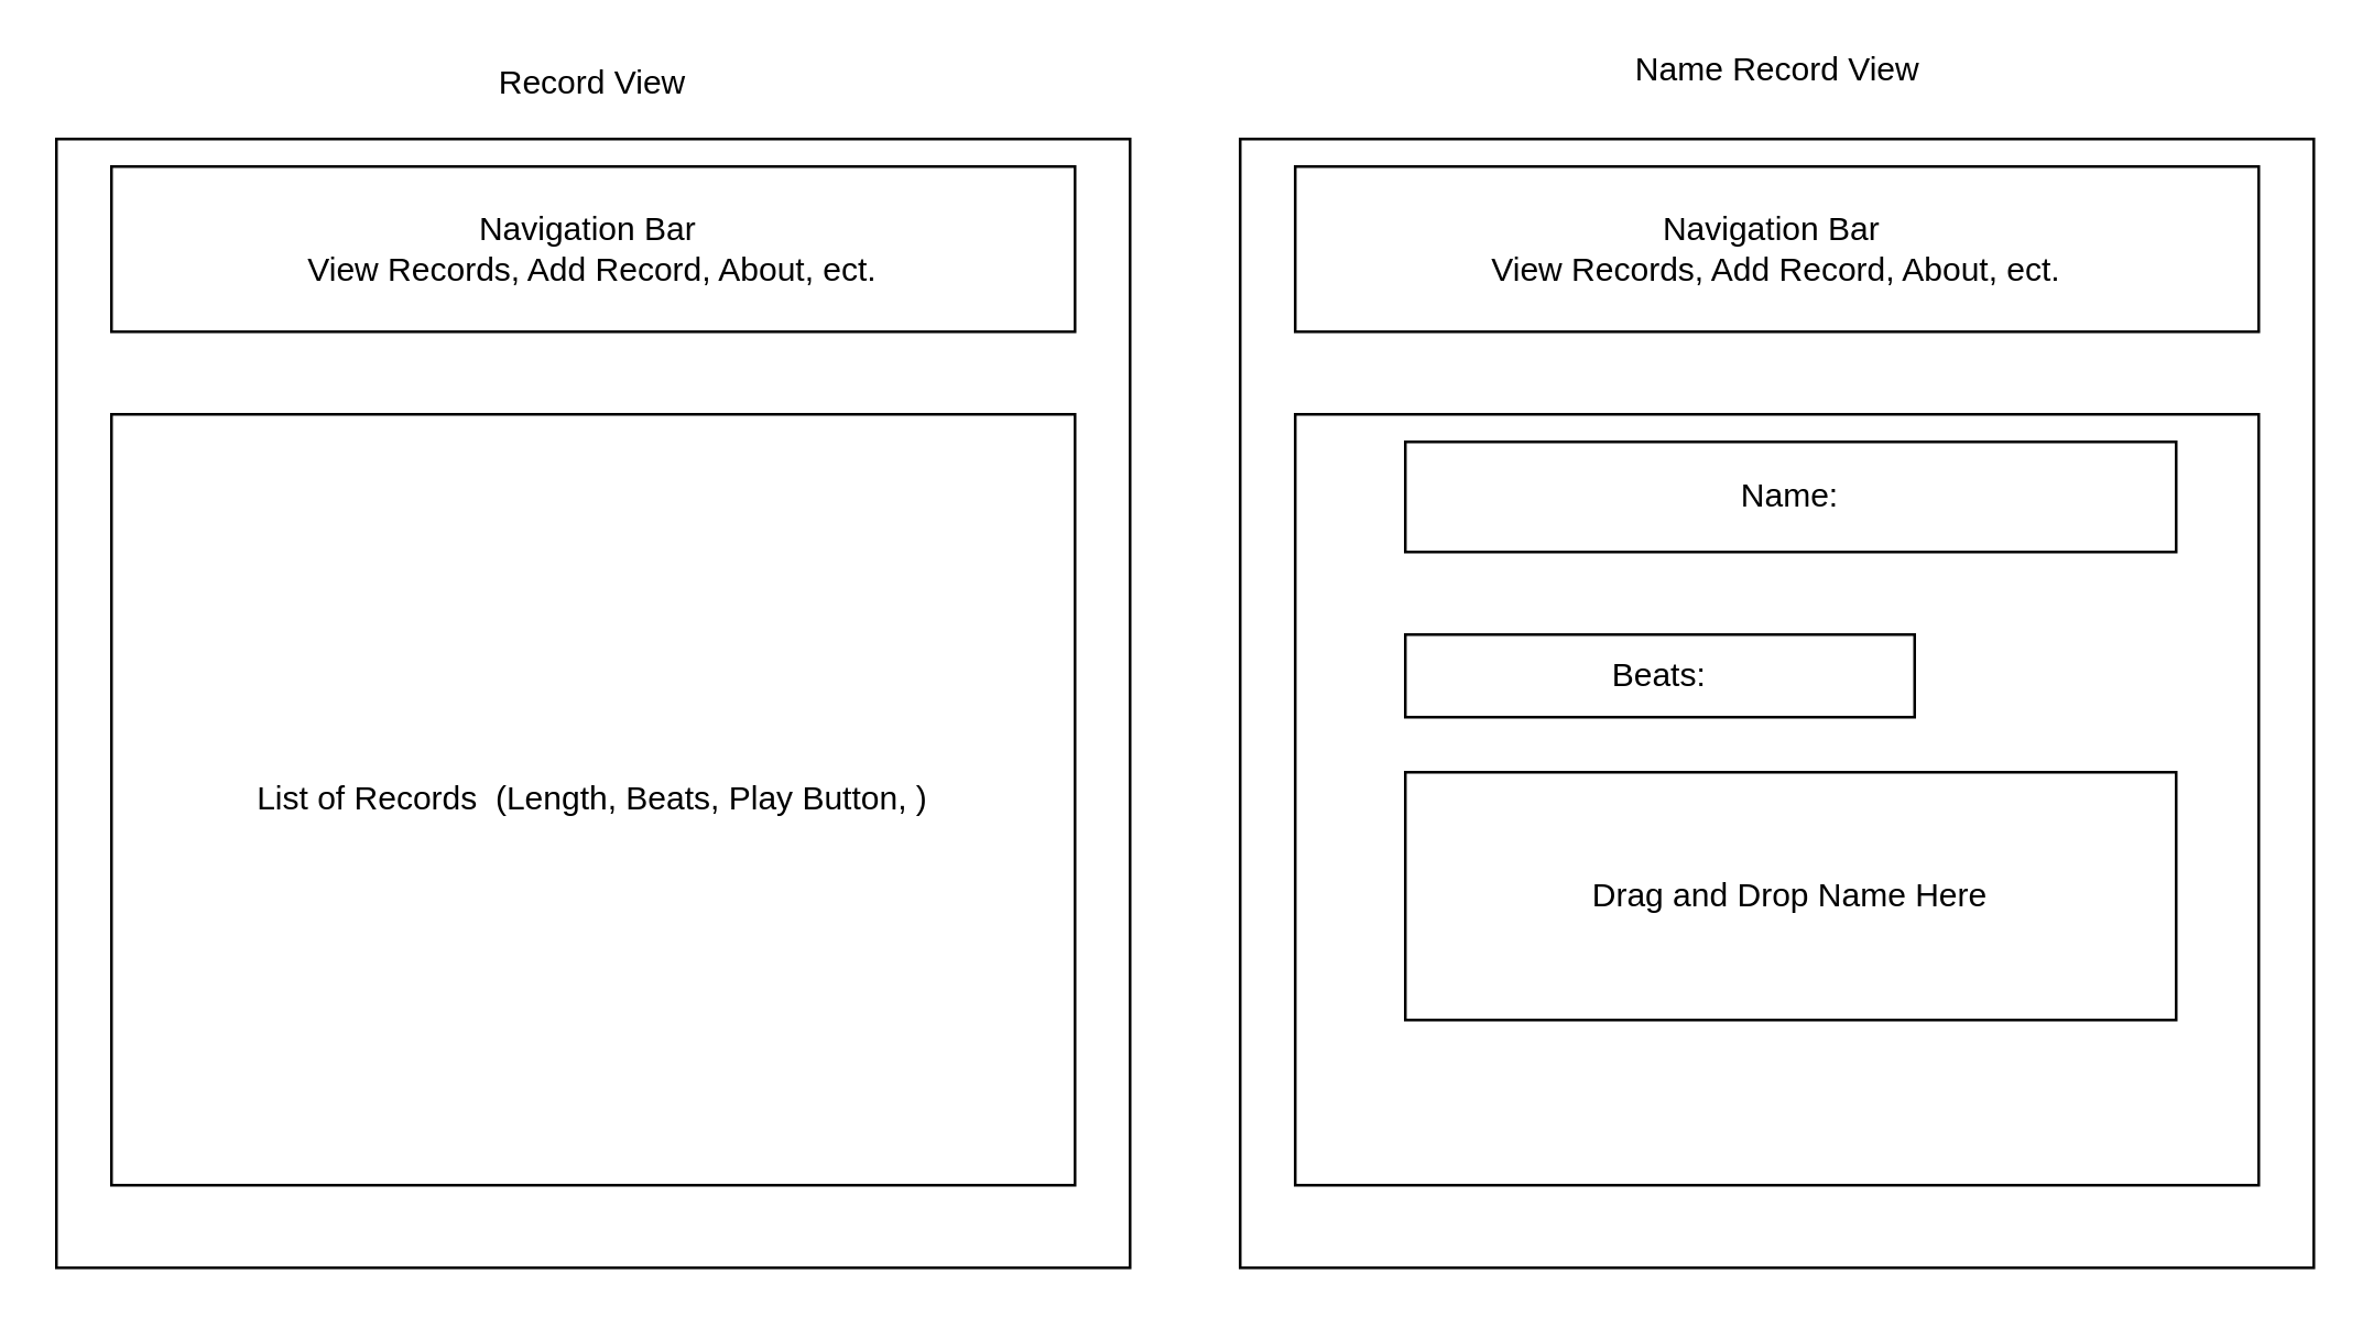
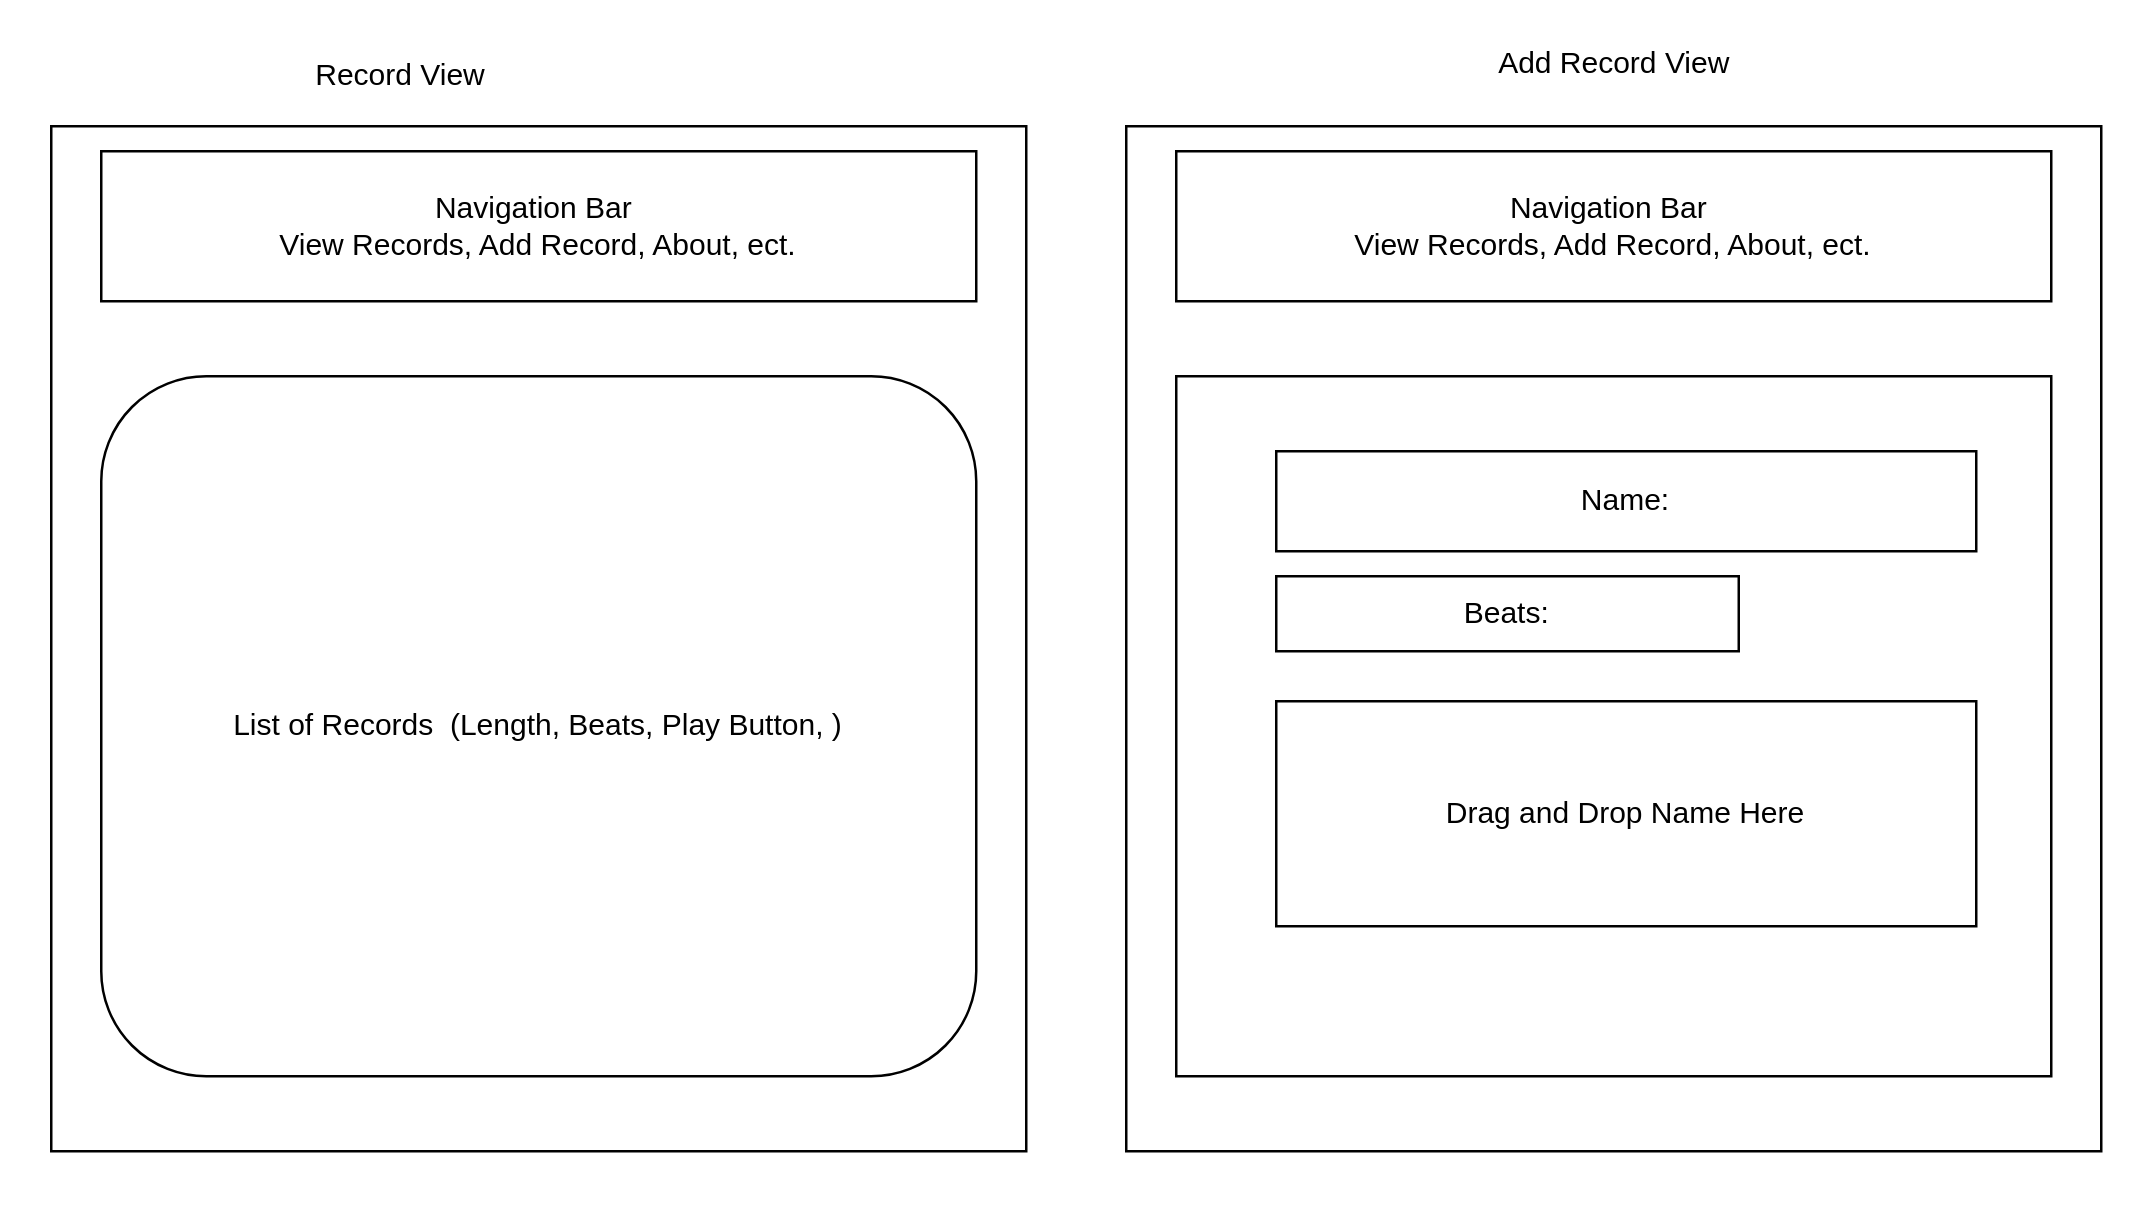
  <mxCell id="0" />
  <mxCell id="1" parent="0" />
  <mxCell id="2" value="" style="rounded=0;whiteSpace=wrap;html=1;" vertex="1" parent="1"><mxGeometry x="20" y="50" width="390" height="410" as="geometry" /></mxCell>
  <mxCell id="3" value="Navigation Bar&amp;nbsp;&lt;br&gt;View Records, Add Record, About, ect." style="rounded=0;whiteSpace=wrap;html=1;" vertex="1" parent="1"><mxGeometry x="40" y="60" width="350" height="60" as="geometry" /></mxCell>
- <mxCell id="4" value="List of Records &amp;nbsp;(Length, Beats, Play Button, )" style="rounded=0;whiteSpace=wrap;html=1;" vertex="1" parent="1"><mxGeometry x="40" y="150" width="350" height="280" as="geometry" /></mxCell>
+ <mxCell id="4" value="List of Records &amp;nbsp;(Length, Beats, Play Button, )" style="whiteSpace=wrap;html=1;rounded=1;" vertex="1" parent="1"><mxGeometry x="40" y="150" width="350" height="280" as="geometry" /></mxCell>
  <mxCell id="5" value="" style="rounded=0;whiteSpace=wrap;html=1;" vertex="1" parent="1"><mxGeometry x="450" y="50" width="390" height="410" as="geometry" /></mxCell>
  <mxCell id="6" value="Navigation Bar&amp;nbsp;&lt;br&gt;View Records, Add Record, About, ect." style="rounded=0;whiteSpace=wrap;html=1;" vertex="1" parent="1"><mxGeometry x="470" y="60" width="350" height="60" as="geometry" /></mxCell>
  <mxCell id="7" value="" style="rounded=0;whiteSpace=wrap;html=1;" vertex="1" parent="1"><mxGeometry x="470" y="150" width="350" height="280" as="geometry" /></mxCell>
- <mxCell id="8" value="Name:" style="rounded=0;whiteSpace=wrap;html=1;" vertex="1" parent="1"><mxGeometry x="510" y="160" width="280" height="40" as="geometry" /></mxCell>
+ <mxCell id="8" value="Name:" style="rounded=0;whiteSpace=wrap;html=1;" vertex="1" parent="1"><mxGeometry x="510" y="180" width="280" height="40" as="geometry" /></mxCell>
  <mxCell id="9" value="Beats:" style="rounded=0;whiteSpace=wrap;html=1;" vertex="1" parent="1"><mxGeometry x="510" y="230" width="185" height="30" as="geometry" /></mxCell>
  <mxCell id="10" value="Drag and Drop Name Here" style="rounded=0;whiteSpace=wrap;html=1;" vertex="1" parent="1"><mxGeometry x="510" y="280" width="280" height="90" as="geometry" /></mxCell>
- <mxCell id="11" value="Record View" style="text;html=1;strokeColor=none;fillColor=none;align=center;verticalAlign=middle;whiteSpace=wrap;rounded=0;" vertex="1" parent="1"><mxGeometry x="170" y="20" width="90" height="20" as="geometry" /></mxCell>
- <mxCell id="12" value="Name Record View" style="text;html=1;strokeColor=none;fillColor=none;align=center;verticalAlign=middle;whiteSpace=wrap;rounded=0;" vertex="1" parent="1"><mxGeometry x="582.5" y="20" width="125" height="10" as="geometry" /></mxCell>
+ <mxCell id="11" value="Record View" style="text;html=1;strokeColor=none;fillColor=none;align=center;verticalAlign=middle;whiteSpace=wrap;rounded=0;" vertex="1" parent="1"><mxGeometry x="115" y="20" width="90" height="20" as="geometry" /></mxCell>
+ <mxCell id="12" value="Add Record View" style="text;html=1;strokeColor=none;fillColor=none;align=center;verticalAlign=middle;whiteSpace=wrap;rounded=0;" vertex="1" parent="1"><mxGeometry x="582.5" y="20" width="125" height="10" as="geometry" /></mxCell>
